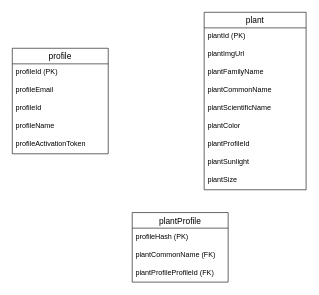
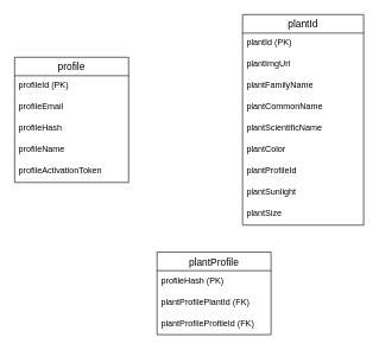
  <mxCell id="0" />
  <mxCell id="1" parent="0" />
  <mxCell id="2" value="plantProfile" style="swimlane;fontStyle=0;childLayout=stackLayout;horizontal=1;startSize=26;horizontalStack=0;resizeParent=1;resizeParentMax=0;resizeLast=0;collapsible=1;marginBottom=0;align=center;fontSize=14;" parent="1" vertex="1"><mxGeometry x="220" y="354" width="160" height="116" as="geometry" /></mxCell>
  <mxCell id="3" value="profileHash (PK)" style="text;strokeColor=none;fillColor=none;spacingLeft=4;spacingRight=4;overflow=hidden;rotatable=0;points=[[0,0.5],[1,0.5]];portConstraint=eastwest;fontSize=12;" parent="2" vertex="1"><mxGeometry y="26" width="160" height="30" as="geometry" /></mxCell>
- <mxCell id="4" value="plantCommonName (FK)" style="text;strokeColor=none;fillColor=none;spacingLeft=4;spacingRight=4;overflow=hidden;rotatable=0;points=[[0,0.5],[1,0.5]];portConstraint=eastwest;fontSize=12;" parent="2" vertex="1"><mxGeometry y="56" width="160" height="30" as="geometry" /></mxCell>
+ <mxCell id="4" value="plantProfilePlantId (FK)" style="text;strokeColor=none;fillColor=none;spacingLeft=4;spacingRight=4;overflow=hidden;rotatable=0;points=[[0,0.5],[1,0.5]];portConstraint=eastwest;fontSize=12;" parent="2" vertex="1"><mxGeometry y="56" width="160" height="30" as="geometry" /></mxCell>
  <mxCell id="5" value="plantProfileProfileId (FK)" style="text;strokeColor=none;fillColor=none;spacingLeft=4;spacingRight=4;overflow=hidden;rotatable=0;points=[[0,0.5],[1,0.5]];portConstraint=eastwest;fontSize=12;" parent="2" vertex="1"><mxGeometry y="86" width="160" height="30" as="geometry" /></mxCell>
- <mxCell id="6" value="plant" style="swimlane;fontStyle=0;childLayout=stackLayout;horizontal=1;startSize=26;horizontalStack=0;resizeParent=1;resizeParentMax=0;resizeLast=0;collapsible=1;marginBottom=0;align=center;fontSize=14;" parent="1" vertex="1"><mxGeometry x="340" y="20" width="170" height="296" as="geometry" /></mxCell>
+ <mxCell id="6" value="plantId" style="swimlane;fontStyle=0;childLayout=stackLayout;horizontal=1;startSize=26;horizontalStack=0;resizeParent=1;resizeParentMax=0;resizeLast=0;collapsible=1;marginBottom=0;align=center;fontSize=14;" parent="1" vertex="1"><mxGeometry x="340" y="20" width="170" height="296" as="geometry" /></mxCell>
  <mxCell id="7" value="plantId (PK)" style="text;strokeColor=none;fillColor=none;spacingLeft=4;spacingRight=4;overflow=hidden;rotatable=0;points=[[0,0.5],[1,0.5]];portConstraint=eastwest;fontSize=12;" parent="6" vertex="1"><mxGeometry y="26" width="170" height="30" as="geometry" /></mxCell>
  <mxCell id="8" value="plantImgUrl" style="text;strokeColor=none;fillColor=none;spacingLeft=4;spacingRight=4;overflow=hidden;rotatable=0;points=[[0,0.5],[1,0.5]];portConstraint=eastwest;fontSize=12;" parent="6" vertex="1"><mxGeometry y="56" width="170" height="30" as="geometry" /></mxCell>
  <mxCell id="9" value="plantFamilyName" style="text;strokeColor=none;fillColor=none;spacingLeft=4;spacingRight=4;overflow=hidden;rotatable=0;points=[[0,0.5],[1,0.5]];portConstraint=eastwest;fontSize=12;" parent="6" vertex="1"><mxGeometry y="86" width="170" height="30" as="geometry" /></mxCell>
  <mxCell id="10" value="plantCommonName" style="text;strokeColor=none;fillColor=none;spacingLeft=4;spacingRight=4;overflow=hidden;rotatable=0;points=[[0,0.5],[1,0.5]];portConstraint=eastwest;fontSize=12;" parent="6" vertex="1"><mxGeometry y="116" width="170" height="30" as="geometry" /></mxCell>
  <mxCell id="11" value="plantScientificName" style="text;strokeColor=none;fillColor=none;spacingLeft=4;spacingRight=4;overflow=hidden;rotatable=0;points=[[0,0.5],[1,0.5]];portConstraint=eastwest;fontSize=12;" parent="6" vertex="1"><mxGeometry y="146" width="170" height="30" as="geometry" /></mxCell>
  <mxCell id="12" value="plantColor" style="text;strokeColor=none;fillColor=none;spacingLeft=4;spacingRight=4;overflow=hidden;rotatable=0;points=[[0,0.5],[1,0.5]];portConstraint=eastwest;fontSize=12;" parent="6" vertex="1"><mxGeometry y="176" width="170" height="30" as="geometry" /></mxCell>
  <mxCell id="13" value="plantProfileId" style="text;strokeColor=none;fillColor=none;spacingLeft=4;spacingRight=4;overflow=hidden;rotatable=0;points=[[0,0.5],[1,0.5]];portConstraint=eastwest;fontSize=12;" parent="6" vertex="1"><mxGeometry y="206" width="170" height="30" as="geometry" /></mxCell>
  <mxCell id="14" value="plantSunlight" style="text;strokeColor=none;fillColor=none;spacingLeft=4;spacingRight=4;overflow=hidden;rotatable=0;points=[[0,0.5],[1,0.5]];portConstraint=eastwest;fontSize=12;" parent="6" vertex="1"><mxGeometry y="236" width="170" height="30" as="geometry" /></mxCell>
  <mxCell id="15" value="plantSize" style="text;strokeColor=none;fillColor=none;spacingLeft=4;spacingRight=4;overflow=hidden;rotatable=0;points=[[0,0.5],[1,0.5]];portConstraint=eastwest;fontSize=12;" parent="6" vertex="1"><mxGeometry y="266" width="170" height="30" as="geometry" /></mxCell>
  <mxCell id="16" value="profile" style="swimlane;fontStyle=0;childLayout=stackLayout;horizontal=1;startSize=26;horizontalStack=0;resizeParent=1;resizeParentMax=0;resizeLast=0;collapsible=1;marginBottom=0;align=center;fontSize=14;" parent="1" vertex="1"><mxGeometry x="20" y="80" width="160" height="176" as="geometry" /></mxCell>
  <mxCell id="17" value="profileId (PK)" style="text;strokeColor=none;fillColor=none;spacingLeft=4;spacingRight=4;overflow=hidden;rotatable=0;points=[[0,0.5],[1,0.5]];portConstraint=eastwest;fontSize=12;" parent="16" vertex="1"><mxGeometry y="26" width="160" height="30" as="geometry" /></mxCell>
  <mxCell id="18" value="profileEmail" style="text;strokeColor=none;fillColor=none;spacingLeft=4;spacingRight=4;overflow=hidden;rotatable=0;points=[[0,0.5],[1,0.5]];portConstraint=eastwest;fontSize=12;" parent="16" vertex="1"><mxGeometry y="56" width="160" height="30" as="geometry" /></mxCell>
- <mxCell id="19" value="profileId" style="text;strokeColor=none;fillColor=none;spacingLeft=4;spacingRight=4;overflow=hidden;rotatable=0;points=[[0,0.5],[1,0.5]];portConstraint=eastwest;fontSize=12;" parent="16" vertex="1"><mxGeometry y="86" width="160" height="30" as="geometry" /></mxCell>
+ <mxCell id="19" value="profileHash" style="text;strokeColor=none;fillColor=none;spacingLeft=4;spacingRight=4;overflow=hidden;rotatable=0;points=[[0,0.5],[1,0.5]];portConstraint=eastwest;fontSize=12;" parent="16" vertex="1"><mxGeometry y="86" width="160" height="30" as="geometry" /></mxCell>
  <mxCell id="20" value="profileName" style="text;strokeColor=none;fillColor=none;spacingLeft=4;spacingRight=4;overflow=hidden;rotatable=0;points=[[0,0.5],[1,0.5]];portConstraint=eastwest;fontSize=12;" parent="16" vertex="1"><mxGeometry y="116" width="160" height="30" as="geometry" /></mxCell>
  <mxCell id="21" value="profileActivationToken" style="text;strokeColor=none;fillColor=none;spacingLeft=4;spacingRight=4;overflow=hidden;rotatable=0;points=[[0,0.5],[1,0.5]];portConstraint=eastwest;fontSize=12;" parent="16" vertex="1"><mxGeometry y="146" width="160" height="30" as="geometry" /></mxCell>
